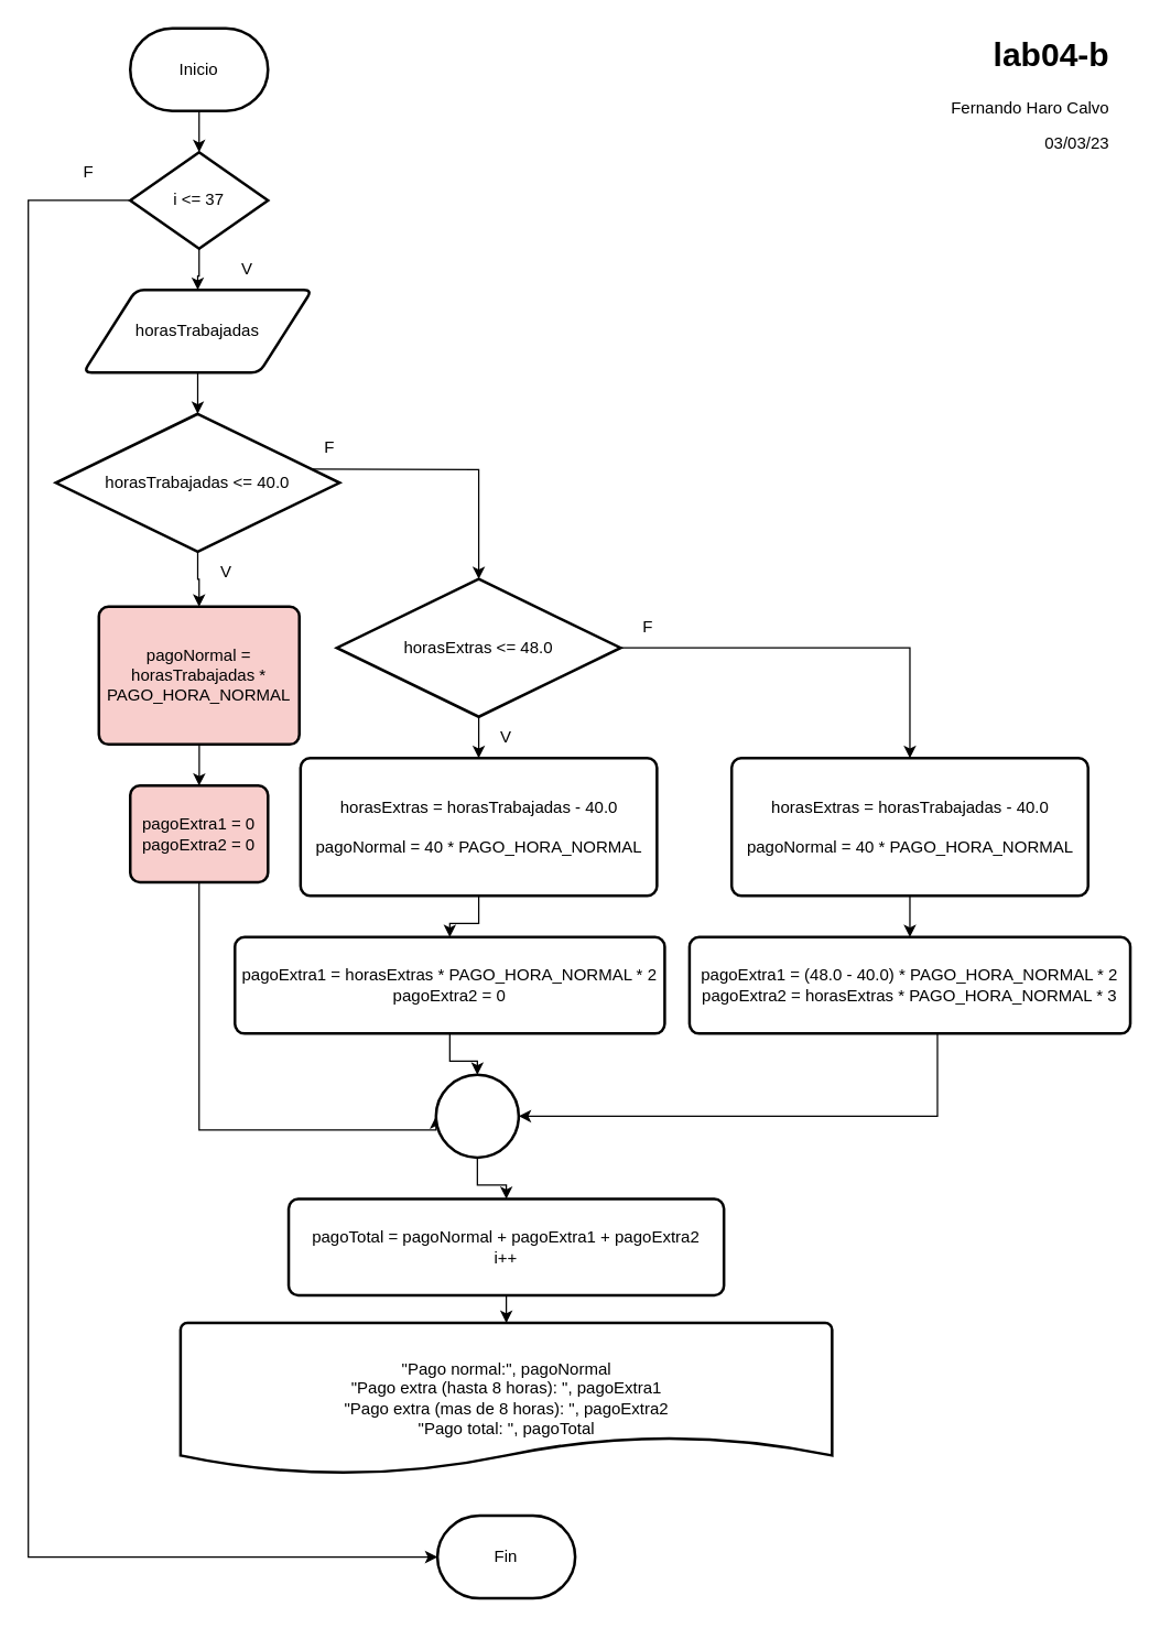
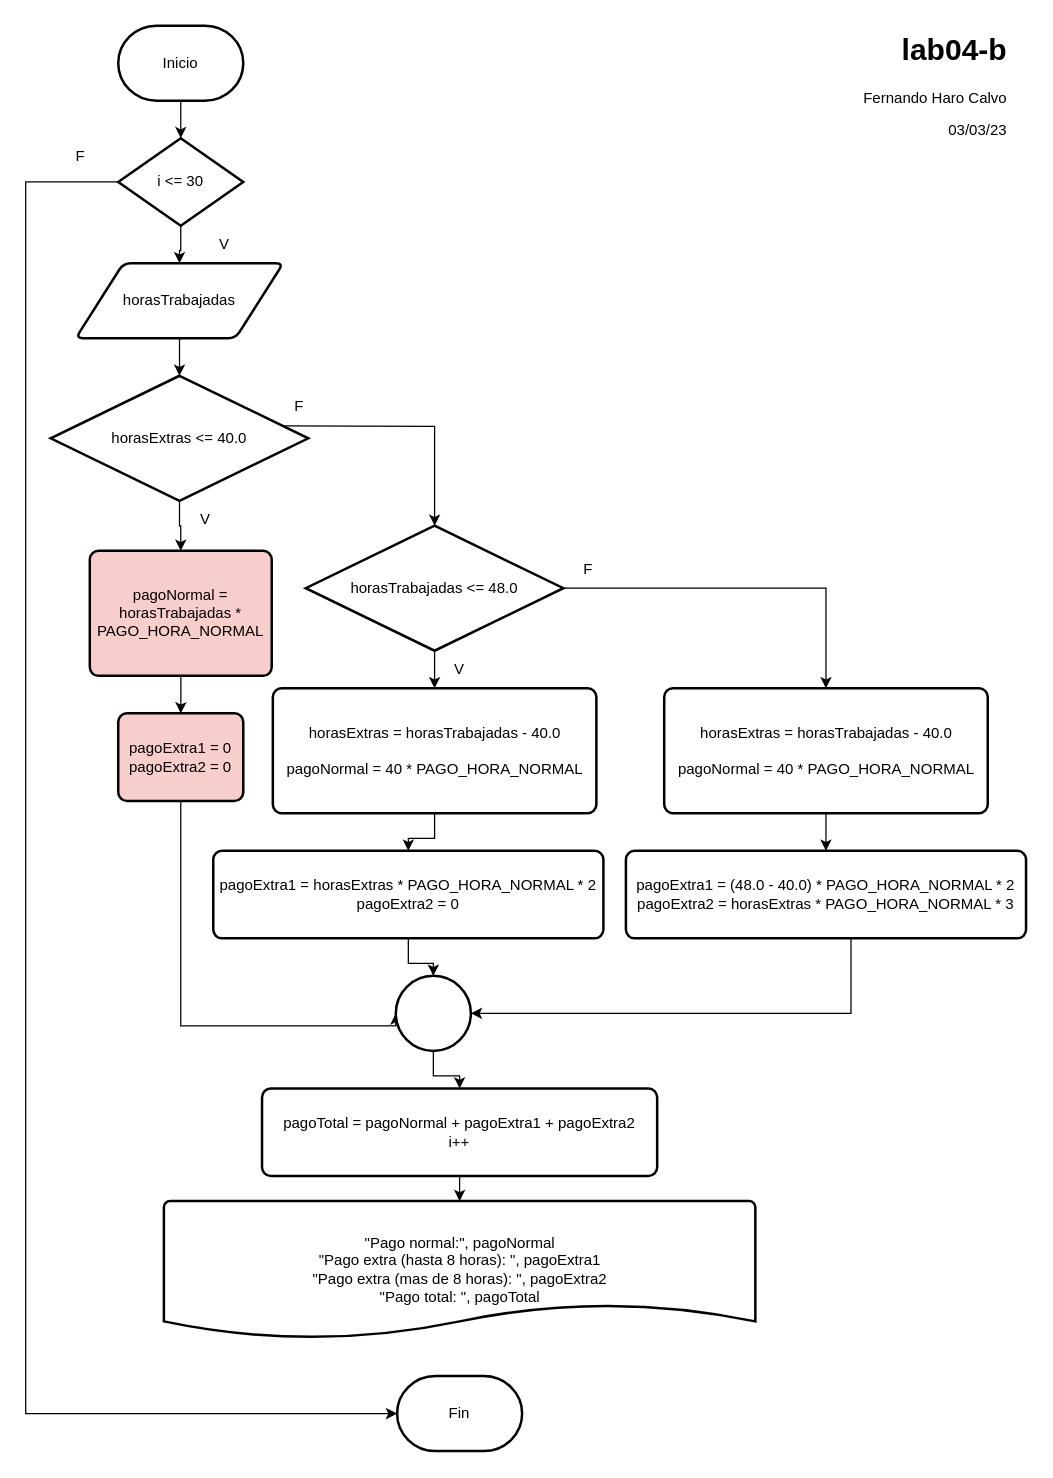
  <mxCell id="0" />
  <mxCell id="1" parent="0" />
  <mxCell id="2" value="" style="edgeStyle=orthogonalEdgeStyle;rounded=0;orthogonalLoop=1;jettySize=auto;html=1;" edge="1" parent="1" source="3" target="6"><mxGeometry relative="1" as="geometry" /></mxCell>
  <mxCell id="3" value="Inicio" style="strokeWidth=2;html=1;shape=mxgraph.flowchart.terminator;whiteSpace=wrap;" vertex="1" parent="1"><mxGeometry x="94" y="20" width="100" height="60" as="geometry" /></mxCell>
  <mxCell id="4" style="edgeStyle=orthogonalEdgeStyle;rounded=0;orthogonalLoop=1;jettySize=auto;html=1;entryX=0.5;entryY=0;entryDx=0;entryDy=0;" edge="1" parent="1" source="6" target="8"><mxGeometry relative="1" as="geometry" /></mxCell>
  <mxCell id="5" style="edgeStyle=orthogonalEdgeStyle;rounded=0;orthogonalLoop=1;jettySize=auto;html=1;entryX=0;entryY=0.5;entryDx=0;entryDy=0;entryPerimeter=0;" edge="1" parent="1" source="6" target="23"><mxGeometry relative="1" as="geometry"><Array as="points"><mxPoint x="20" y="145" /><mxPoint x="20" y="1130" /></Array></mxGeometry></mxCell>
- <mxCell id="6" value="i &amp;lt;= 37" style="strokeWidth=2;html=1;shape=mxgraph.flowchart.decision;whiteSpace=wrap;" vertex="1" parent="1"><mxGeometry x="94" y="110" width="100" height="70" as="geometry" /></mxCell>
+ <mxCell id="6" value="i &amp;lt;= 30" style="strokeWidth=2;html=1;shape=mxgraph.flowchart.decision;whiteSpace=wrap;" vertex="1" parent="1"><mxGeometry x="94" y="110" width="100" height="70" as="geometry" /></mxCell>
  <mxCell id="7" style="edgeStyle=orthogonalEdgeStyle;rounded=0;orthogonalLoop=1;jettySize=auto;html=1;entryX=0.5;entryY=0;entryDx=0;entryDy=0;entryPerimeter=0;" edge="1" parent="1" source="8" target="11"><mxGeometry relative="1" as="geometry" /></mxCell>
  <mxCell id="8" value="horasTrabajadas" style="shape=parallelogram;html=1;strokeWidth=2;perimeter=parallelogramPerimeter;whiteSpace=wrap;rounded=1;arcSize=12;size=0.23;" vertex="1" parent="1"><mxGeometry x="60" y="210" width="166" height="60" as="geometry" /></mxCell>
  <mxCell id="9" style="edgeStyle=orthogonalEdgeStyle;rounded=0;orthogonalLoop=1;jettySize=auto;html=1;entryX=0.5;entryY=0;entryDx=0;entryDy=0;" edge="1" parent="1" source="11" target="13"><mxGeometry relative="1" as="geometry" /></mxCell>
  <mxCell id="10" style="edgeStyle=orthogonalEdgeStyle;rounded=0;orthogonalLoop=1;jettySize=auto;html=1;entryX=0.5;entryY=0;entryDx=0;entryDy=0;entryPerimeter=0;" edge="1" parent="1" target="18"><mxGeometry relative="1" as="geometry"><mxPoint x="226" y="339.997" as="sourcePoint" /></mxGeometry></mxCell>
- <mxCell id="11" value="horasTrabajadas &amp;lt;= 40.0" style="strokeWidth=2;html=1;shape=mxgraph.flowchart.decision;whiteSpace=wrap;" vertex="1" parent="1"><mxGeometry x="40" y="300" width="206" height="100" as="geometry" /></mxCell>
+ <mxCell id="11" value="horasExtras &amp;lt;= 40.0" style="strokeWidth=2;html=1;shape=mxgraph.flowchart.decision;whiteSpace=wrap;" vertex="1" parent="1"><mxGeometry x="40" y="300" width="206" height="100" as="geometry" /></mxCell>
  <mxCell id="12" style="edgeStyle=orthogonalEdgeStyle;rounded=0;orthogonalLoop=1;jettySize=auto;html=1;entryX=0.5;entryY=0;entryDx=0;entryDy=0;" edge="1" parent="1" source="13" target="15"><mxGeometry relative="1" as="geometry" /></mxCell>
  <mxCell id="13" value="pagoNormal = horasTrabajadas * PAGO_HORA_NORMAL" style="rounded=1;whiteSpace=wrap;html=1;absoluteArcSize=1;arcSize=14;strokeWidth=2;fillColor=#f8cecc;" vertex="1" parent="1"><mxGeometry x="71.25" y="440" width="145.5" height="100" as="geometry" /></mxCell>
  <mxCell id="14" style="edgeStyle=orthogonalEdgeStyle;rounded=0;orthogonalLoop=1;jettySize=auto;html=1;entryX=0;entryY=0.5;entryDx=0;entryDy=0;entryPerimeter=0;" edge="1" parent="1" source="15" target="29"><mxGeometry relative="1" as="geometry"><Array as="points"><mxPoint x="144" y="820" /></Array></mxGeometry></mxCell>
  <mxCell id="15" value="pagoExtra1 = 0 pagoExtra2 = 0" style="rounded=1;whiteSpace=wrap;html=1;absoluteArcSize=1;arcSize=14;strokeWidth=2;fillColor=#f8cecc;" vertex="1" parent="1"><mxGeometry x="94" y="570" width="100" height="70" as="geometry" /></mxCell>
  <mxCell id="16" style="edgeStyle=orthogonalEdgeStyle;rounded=0;orthogonalLoop=1;jettySize=auto;html=1;entryX=0.5;entryY=0;entryDx=0;entryDy=0;" edge="1" parent="1" source="18" target="20"><mxGeometry relative="1" as="geometry" /></mxCell>
  <mxCell id="17" style="edgeStyle=orthogonalEdgeStyle;rounded=0;orthogonalLoop=1;jettySize=auto;html=1;entryX=0.5;entryY=0;entryDx=0;entryDy=0;" edge="1" parent="1" source="18" target="27"><mxGeometry relative="1" as="geometry" /></mxCell>
- <mxCell id="18" value="horasExtras &amp;lt;= 48.0" style="strokeWidth=2;html=1;shape=mxgraph.flowchart.decision;whiteSpace=wrap;" vertex="1" parent="1"><mxGeometry x="244" y="419.92" width="206" height="100" as="geometry" /></mxCell>
+ <mxCell id="18" value="horasTrabajadas &amp;lt;= 48.0" style="strokeWidth=2;html=1;shape=mxgraph.flowchart.decision;whiteSpace=wrap;" vertex="1" parent="1"><mxGeometry x="244" y="419.92" width="206" height="100" as="geometry" /></mxCell>
  <mxCell id="19" style="edgeStyle=orthogonalEdgeStyle;rounded=0;orthogonalLoop=1;jettySize=auto;html=1;" edge="1" parent="1" source="20" target="22"><mxGeometry relative="1" as="geometry" /></mxCell>
  <mxCell id="20" value="horasExtras = horasTrabajadas - 40.0&lt;br&gt;&lt;br&gt;pagoNormal = 40 * PAGO_HORA_NORMAL" style="rounded=1;whiteSpace=wrap;html=1;absoluteArcSize=1;arcSize=14;strokeWidth=2;" vertex="1" parent="1"><mxGeometry x="217.63" y="549.92" width="258.75" height="100" as="geometry" /></mxCell>
  <mxCell id="21" style="edgeStyle=orthogonalEdgeStyle;rounded=0;orthogonalLoop=1;jettySize=auto;html=1;entryX=0.5;entryY=0;entryDx=0;entryDy=0;entryPerimeter=0;" edge="1" parent="1" source="22" target="29"><mxGeometry relative="1" as="geometry" /></mxCell>
  <mxCell id="22" value="pagoExtra1 =&amp;nbsp;horasExtras * PAGO_HORA_NORMAL * 2 pagoExtra2 = 0" style="rounded=1;whiteSpace=wrap;html=1;absoluteArcSize=1;arcSize=14;strokeWidth=2;" vertex="1" parent="1"><mxGeometry x="170" y="679.92" width="312" height="70" as="geometry" /></mxCell>
  <mxCell id="23" value="Fin" style="strokeWidth=2;html=1;shape=mxgraph.flowchart.terminator;whiteSpace=wrap;" vertex="1" parent="1"><mxGeometry x="317.01" y="1100" width="100" height="60" as="geometry" /></mxCell>
  <mxCell id="24" style="edgeStyle=orthogonalEdgeStyle;rounded=0;orthogonalLoop=1;jettySize=auto;html=1;entryX=1;entryY=0.5;entryDx=0;entryDy=0;entryPerimeter=0;" edge="1" parent="1" source="25" target="29"><mxGeometry relative="1" as="geometry"><Array as="points"><mxPoint x="680" y="809.92" /></Array></mxGeometry></mxCell>
  <mxCell id="25" value="pagoExtra1 = (48.0 - 40.0) * PAGO_HORA_NORMAL * 2&lt;br&gt;pagoExtra2 = horasExtras * PAGO_HORA_NORMAL * 3" style="rounded=1;whiteSpace=wrap;html=1;absoluteArcSize=1;arcSize=14;strokeWidth=2;" vertex="1" parent="1"><mxGeometry x="500" y="679.92" width="320" height="70" as="geometry" /></mxCell>
  <mxCell id="26" style="edgeStyle=orthogonalEdgeStyle;rounded=0;orthogonalLoop=1;jettySize=auto;html=1;entryX=0.5;entryY=0;entryDx=0;entryDy=0;" edge="1" parent="1" source="27" target="25"><mxGeometry relative="1" as="geometry" /></mxCell>
  <mxCell id="27" value="horasExtras = horasTrabajadas - 40.0&lt;br&gt;&lt;br&gt;pagoNormal = 40 * PAGO_HORA_NORMAL" style="rounded=1;whiteSpace=wrap;html=1;absoluteArcSize=1;arcSize=14;strokeWidth=2;" vertex="1" parent="1"><mxGeometry x="530.62" y="549.92" width="258.75" height="100" as="geometry" /></mxCell>
  <mxCell id="28" style="edgeStyle=orthogonalEdgeStyle;rounded=0;orthogonalLoop=1;jettySize=auto;html=1;" edge="1" parent="1" source="29" target="32"><mxGeometry relative="1" as="geometry" /></mxCell>
  <mxCell id="29" value="" style="strokeWidth=2;html=1;shape=mxgraph.flowchart.start_2;whiteSpace=wrap;" vertex="1" parent="1"><mxGeometry x="316" y="779.92" width="60" height="60" as="geometry" /></mxCell>
  <mxCell id="30" value="&quot;Pago normal:&quot;, pagoNormal&lt;br&gt;&quot;Pago extra (hasta 8 horas): &quot;, pagoExtra1&lt;br&gt;&quot;Pago extra (mas de 8 horas): &quot;, pagoExtra2&lt;br&gt;&quot;Pago total: &quot;, pagoTotal" style="strokeWidth=2;html=1;shape=mxgraph.flowchart.document2;whiteSpace=wrap;size=0.25;" vertex="1" parent="1"><mxGeometry x="130.51" y="960" width="473" height="110" as="geometry" /></mxCell>
  <mxCell id="31" style="edgeStyle=orthogonalEdgeStyle;rounded=0;orthogonalLoop=1;jettySize=auto;html=1;entryX=0.5;entryY=0;entryDx=0;entryDy=0;entryPerimeter=0;" edge="1" parent="1" source="32" target="30"><mxGeometry relative="1" as="geometry" /></mxCell>
  <mxCell id="32" value="pagoTotal = pagoNormal + pagoExtra1 + pagoExtra2&lt;br&gt;i++" style="rounded=1;whiteSpace=wrap;html=1;absoluteArcSize=1;arcSize=14;strokeWidth=2;" vertex="1" parent="1"><mxGeometry x="209" y="870" width="316" height="70" as="geometry" /></mxCell>
  <mxCell id="33" value="V" style="text;html=1;strokeColor=none;fillColor=none;align=center;verticalAlign=middle;whiteSpace=wrap;rounded=0;" vertex="1" parent="1"><mxGeometry x="149" y="180" width="60" height="30" as="geometry" /></mxCell>
  <mxCell id="34" value="F" style="text;html=1;strokeColor=none;fillColor=none;align=center;verticalAlign=middle;whiteSpace=wrap;rounded=0;" vertex="1" parent="1"><mxGeometry x="34" y="110" width="60" height="30" as="geometry" /></mxCell>
  <mxCell id="35" value="V" style="text;html=1;strokeColor=none;fillColor=none;align=center;verticalAlign=middle;whiteSpace=wrap;rounded=0;" vertex="1" parent="1"><mxGeometry x="134" y="400" width="60" height="30" as="geometry" /></mxCell>
  <mxCell id="36" value="V" style="text;html=1;strokeColor=none;fillColor=none;align=center;verticalAlign=middle;whiteSpace=wrap;rounded=0;" vertex="1" parent="1"><mxGeometry x="337" y="519.92" width="60" height="30" as="geometry" /></mxCell>
  <mxCell id="37" value="F" style="text;html=1;strokeColor=none;fillColor=none;align=center;verticalAlign=middle;whiteSpace=wrap;rounded=0;" vertex="1" parent="1"><mxGeometry x="440" y="440" width="60" height="30" as="geometry" /></mxCell>
  <mxCell id="38" value="F" style="text;html=1;strokeColor=none;fillColor=none;align=center;verticalAlign=middle;whiteSpace=wrap;rounded=0;" vertex="1" parent="1"><mxGeometry x="209" y="310" width="60" height="30" as="geometry" /></mxCell>
  <mxCell id="39" value="&lt;h1&gt;lab04-b&lt;/h1&gt;&lt;p style=&quot;&quot;&gt;Fernando Haro Calvo&lt;/p&gt;&lt;p style=&quot;&quot;&gt;03/03/23&lt;/p&gt;" style="text;html=1;strokeColor=none;fillColor=none;spacing=5;spacingTop=-20;whiteSpace=wrap;overflow=hidden;rounded=0;align=right;" vertex="1" parent="1"><mxGeometry x="620" y="20" width="190" height="120" as="geometry" /></mxCell>
